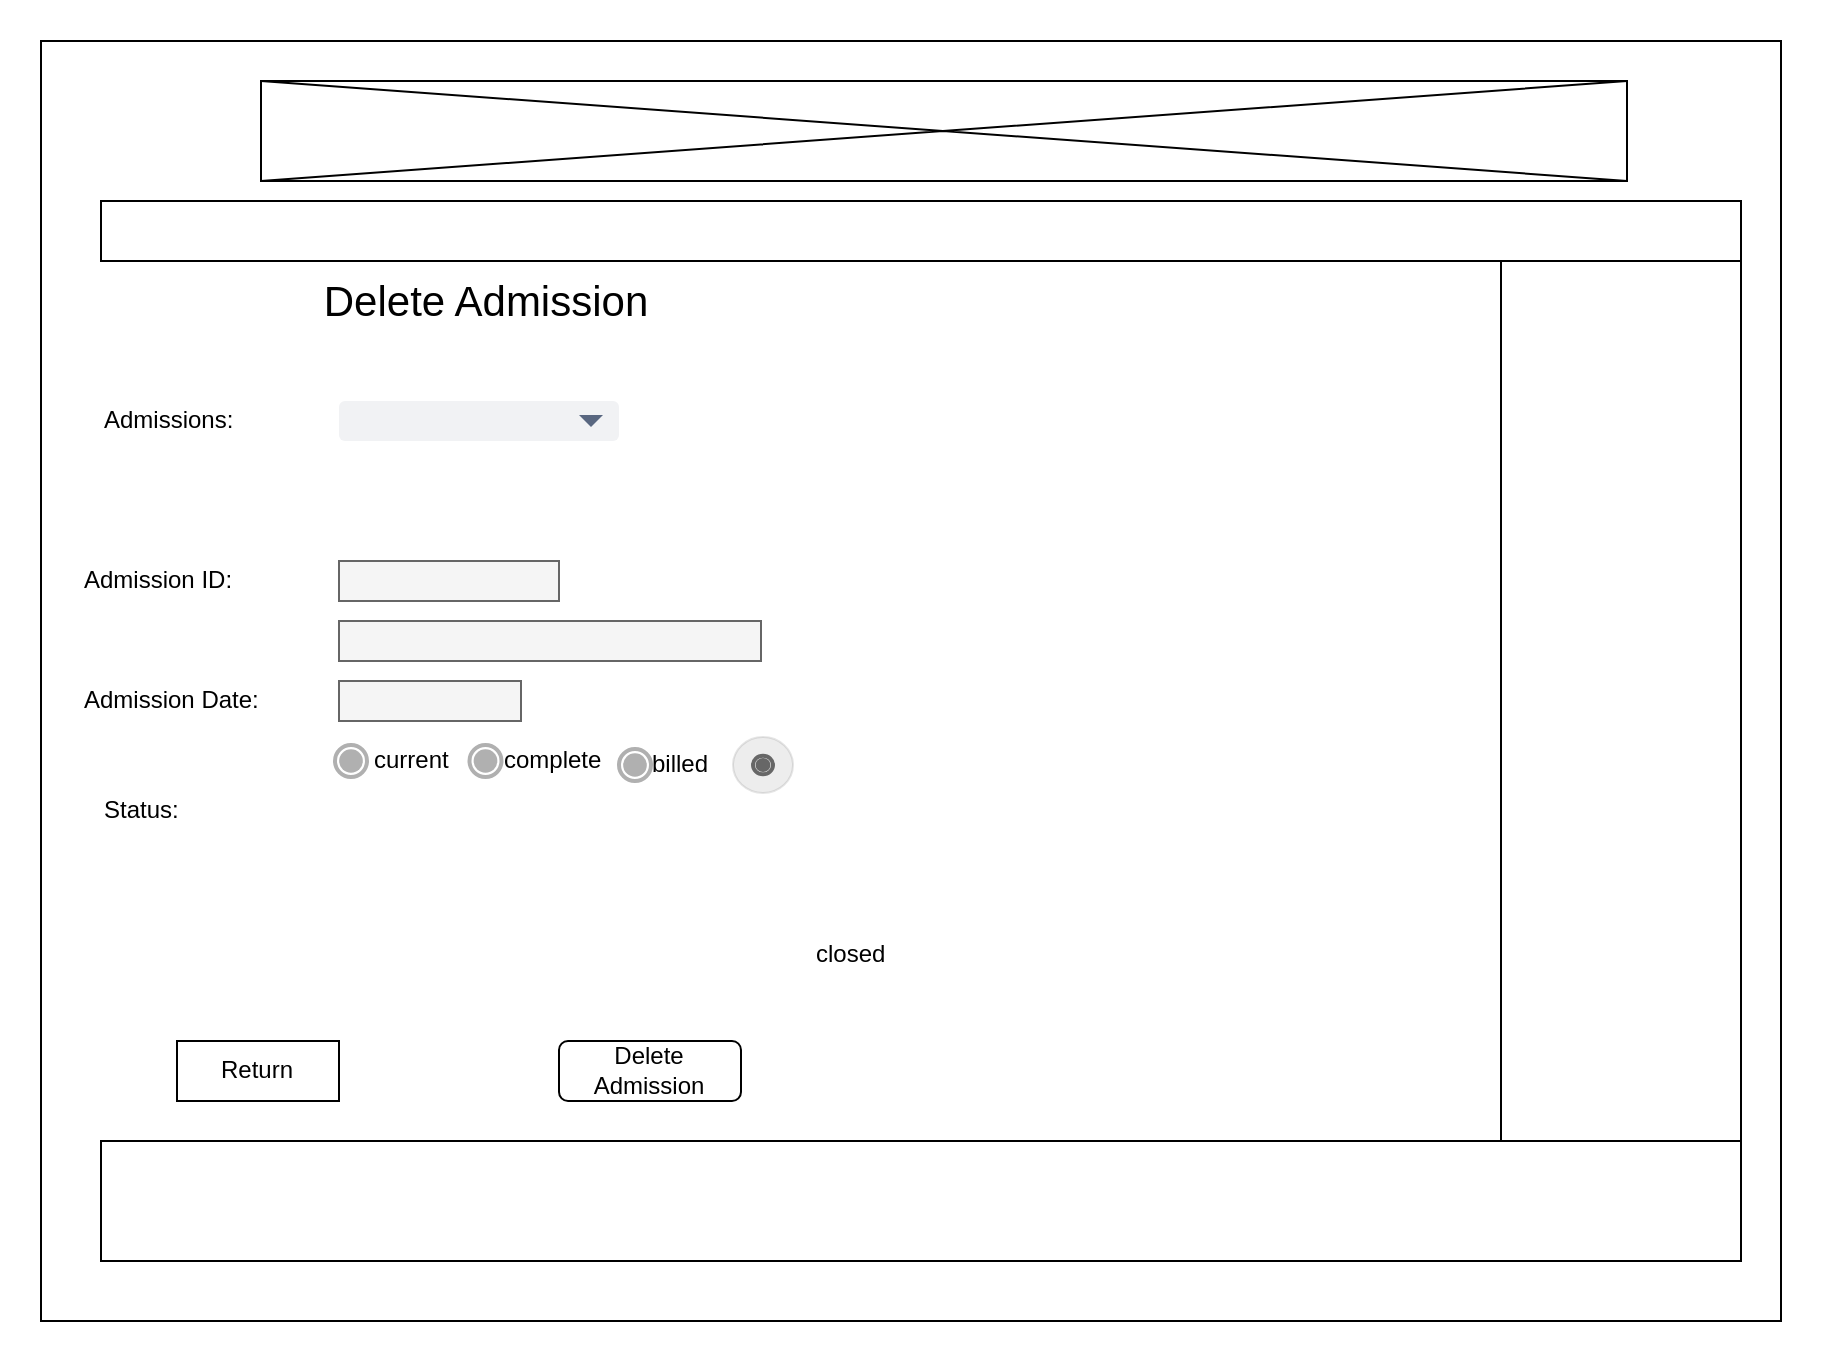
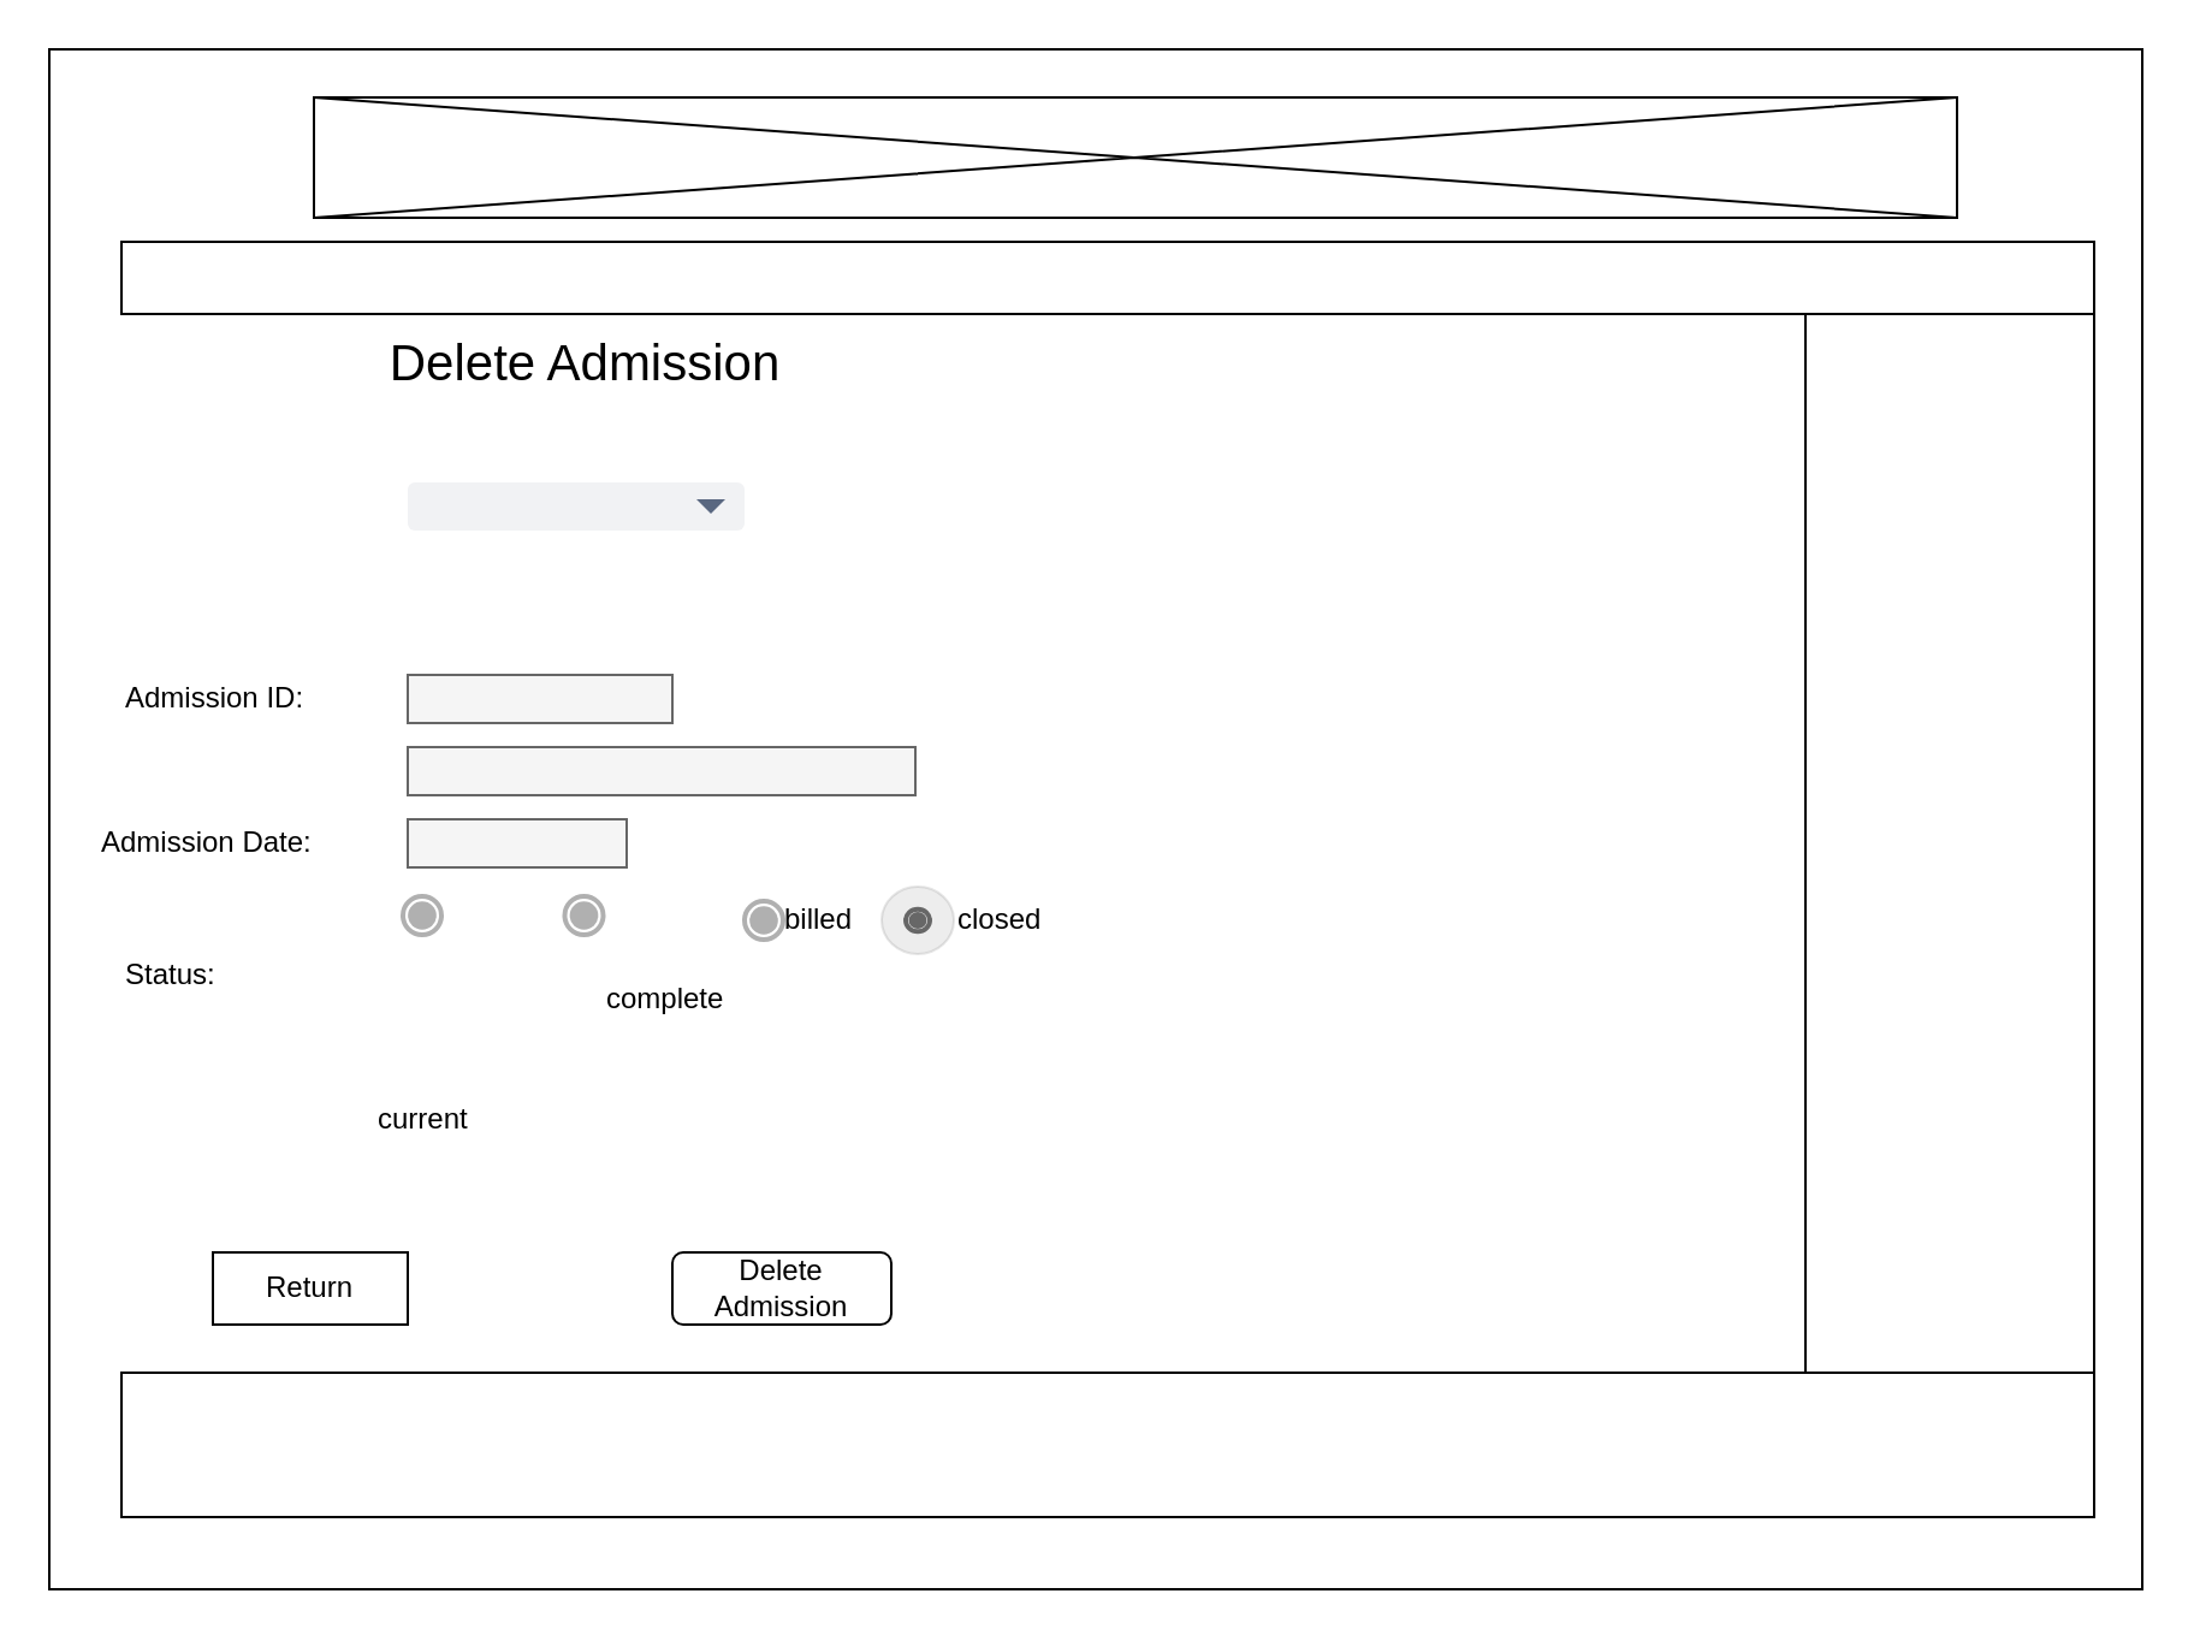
  <mxCell id="0" />
  <mxCell id="1" parent="0" />
  <mxCell id="2" value="" style="rounded=0;whiteSpace=wrap;html=1;" parent="1" vertex="1"><mxGeometry x="20" y="20" width="870" height="640" as="geometry" /></mxCell>
  <mxCell id="3" value="Delete Admission" style="text;html=1;strokeColor=none;fillColor=none;align=center;verticalAlign=middle;whiteSpace=wrap;rounded=0;fontSize=21;" parent="1" vertex="1"><mxGeometry x="154.5" y="140" width="175.5" height="20" as="geometry" /></mxCell>
  <mxCell id="4" value="" style="rounded=0;whiteSpace=wrap;html=1;fillColor=#f5f5f5;strokeColor=#666666;fontColor=#333333;" parent="1" vertex="1"><mxGeometry x="169" y="280" width="110" height="20" as="geometry" /></mxCell>
- <mxCell id="5" value="Admissions:" style="text;html=1;strokeColor=none;fillColor=none;align=left;verticalAlign=middle;whiteSpace=wrap;rounded=0;" parent="1" vertex="1"><mxGeometry x="50" y="200" width="100" height="20" as="geometry" /></mxCell>
  <mxCell id="6" value="" style="rounded=0;whiteSpace=wrap;html=1;fillColor=#f5f5f5;strokeColor=#666666;fontColor=#333333;" parent="1" vertex="1"><mxGeometry x="169" y="310" width="211" height="20" as="geometry" /></mxCell>
  <mxCell id="7" value="" style="rounded=0;whiteSpace=wrap;html=1;fillColor=#f5f5f5;strokeColor=#666666;fontColor=#333333;" parent="1" vertex="1"><mxGeometry x="169" y="340" width="91" height="20" as="geometry" /></mxCell>
  <mxCell id="8" value="Admission Date:" style="text;html=1;strokeColor=none;fillColor=none;align=left;verticalAlign=middle;whiteSpace=wrap;rounded=0;" parent="1" vertex="1"><mxGeometry x="40" y="340" width="100" height="20" as="geometry" /></mxCell>
  <mxCell id="9" value="Delete Admission" style="rounded=1;whiteSpace=wrap;html=1;align=center;" parent="1" vertex="1"><mxGeometry x="279" y="520" width="91" height="30" as="geometry" /></mxCell>
  <mxCell id="10" value="Return" style="whiteSpace=wrap;html=1;align=center;rounded=0;" parent="1" vertex="1"><mxGeometry x="88" y="520" width="81" height="30" as="geometry" /></mxCell>
  <mxCell id="11" value="" style="rounded=0;whiteSpace=wrap;html=1;fontSize=21;align=center;" parent="1" vertex="1"><mxGeometry x="750" y="130" width="120" height="440" as="geometry" /></mxCell>
  <mxCell id="12" value="" style="rounded=0;whiteSpace=wrap;html=1;fontSize=21;align=center;" parent="1" vertex="1"><mxGeometry x="50" y="100" width="820" height="30" as="geometry" /></mxCell>
  <mxCell id="13" value="" style="rounded=0;whiteSpace=wrap;html=1;fontSize=21;align=center;" parent="1" vertex="1"><mxGeometry x="50" y="570" width="820" height="60" as="geometry" /></mxCell>
  <mxCell id="14" value="" style="verticalLabelPosition=bottom;html=1;verticalAlign=top;align=center;shape=mxgraph.floorplan.elevator;fontSize=21;" parent="1" vertex="1"><mxGeometry x="130" y="40" width="683" height="50" as="geometry" /></mxCell>
  <mxCell id="15" value="" style="rounded=1;fillColor=#F1F2F4;strokeColor=none;html=1;fontColor=#596780;align=left;fontSize=12;spacingLeft=10" parent="1" vertex="1"><mxGeometry x="169" y="200" width="140" height="20" as="geometry" /></mxCell>
  <mxCell id="16" value="" style="shape=triangle;direction=south;fillColor=#596780;strokeColor=none;html=1" parent="15" vertex="1"><mxGeometry x="1" y="0.5" width="12" height="6" relative="1" as="geometry"><mxPoint x="-20" y="-3" as="offset" /></mxGeometry></mxCell>
  <mxCell id="17" value="Status:" style="text;html=1;strokeColor=none;fillColor=none;align=left;verticalAlign=middle;whiteSpace=wrap;rounded=0;" parent="1" vertex="1"><mxGeometry x="50" y="395" width="100" height="20" as="geometry" /></mxCell>
- <mxCell id="18" value="Admission ID:" style="text;html=1;strokeColor=none;fillColor=none;align=left;verticalAlign=middle;whiteSpace=wrap;rounded=0;" vertex="1" parent="1"><mxGeometry x="40" y="280" width="100" height="20" as="geometry" /></mxCell>
+ <mxCell id="18" value="Admission ID:" style="text;html=1;strokeColor=none;fillColor=none;align=left;verticalAlign=middle;whiteSpace=wrap;rounded=0;" vertex="1" parent="1"><mxGeometry x="50" y="280" width="100" height="20" as="geometry" /></mxCell>
  <mxCell id="19" value="" style="dashed=0;labelPosition=right;align=left;shape=mxgraph.gmdl.radiobutton;strokeColor=#B0B0B0;fillColor=#B0B0B0;strokeWidth=2;aspect=fixed;" vertex="1" parent="1"><mxGeometry x="309" y="374" width="16" height="16" as="geometry" /></mxCell>
- <mxCell id="20" value="current" style="text;html=1;strokeColor=none;fillColor=none;align=left;verticalAlign=middle;whiteSpace=wrap;rounded=0;" vertex="1" parent="1"><mxGeometry x="185" y="370" width="45.75" height="20" as="geometry" /></mxCell>
- <mxCell id="21" value="complete" style="text;html=1;strokeColor=none;fillColor=none;align=left;verticalAlign=middle;whiteSpace=wrap;rounded=0;" vertex="1" parent="1"><mxGeometry x="250.25" y="370" width="45.75" height="20" as="geometry" /></mxCell>
+ <mxCell id="20" value="current" style="text;html=1;strokeColor=none;fillColor=none;align=left;verticalAlign=middle;whiteSpace=wrap;rounded=0;" vertex="1" parent="1"><mxGeometry x="155" y="455" width="45.75" height="20" as="geometry" /></mxCell>
+ <mxCell id="21" value="complete" style="text;html=1;strokeColor=none;fillColor=none;align=left;verticalAlign=middle;whiteSpace=wrap;rounded=0;" vertex="1" parent="1"><mxGeometry x="250.25" y="405" width="45.75" height="20" as="geometry" /></mxCell>
  <mxCell id="22" value="billed" style="text;html=1;strokeColor=none;fillColor=none;align=left;verticalAlign=middle;whiteSpace=wrap;rounded=0;" vertex="1" parent="1"><mxGeometry x="324.25" y="372" width="45.75" height="20" as="geometry" /></mxCell>
- <mxCell id="23" value="closed" style="text;html=1;strokeColor=none;fillColor=none;align=left;verticalAlign=middle;whiteSpace=wrap;rounded=0;" vertex="1" parent="1"><mxGeometry x="406" y="467" width="45.75" height="20" as="geometry" /></mxCell>
+ <mxCell id="23" value="closed" style="text;html=1;strokeColor=none;fillColor=none;align=left;verticalAlign=middle;whiteSpace=wrap;rounded=0;" vertex="1" parent="1"><mxGeometry x="396" y="372" width="45.75" height="20" as="geometry" /></mxCell>
  <mxCell id="24" value="" style="dashed=0;labelPosition=right;align=left;shape=mxgraph.gmdl.radiobutton;strokeColor=#B0B0B0;fillColor=#B0B0B0;strokeWidth=2;aspect=fixed;" vertex="1" parent="1"><mxGeometry x="234.25" y="372" width="16" height="16" as="geometry" /></mxCell>
  <mxCell id="25" value="" style="dashed=0;labelPosition=right;align=left;shape=mxgraph.gmdl.radiobutton;strokeColor=#B0B0B0;fillColor=#B0B0B0;strokeWidth=2;aspect=fixed;" vertex="1" parent="1"><mxGeometry x="167" y="372" width="16" height="16" as="geometry" /></mxCell>
  <mxCell id="26" value="" style="shape=ellipse;labelPosition=right;align=left;opacity=10;fillColor=#4F4F4F;strokeColor=#000000;fontColor=#333333;" vertex="1" parent="1"><mxGeometry x="366" y="368" width="30" height="28" as="geometry" /></mxCell>
  <mxCell id="27" value="" style="dashed=0;labelPosition=right;align=left;shape=mxgraph.gmdl.radiobutton;strokeColor=#676767;fillColor=#676767;strokeWidth=2;" vertex="1" parent="26"><mxGeometry x="10" y="9.333" width="10" height="9.333" as="geometry" /></mxCell>
